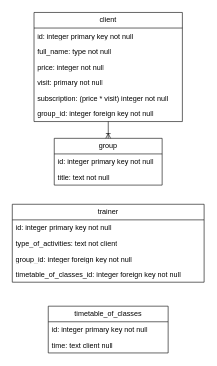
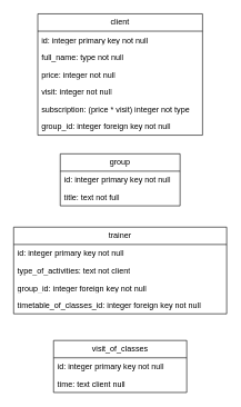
  <mxCell id="0" />
  <mxCell id="1" parent="0" />
  <mxCell id="2" value="trainer" style="swimlane;fontStyle=0;childLayout=stackLayout;horizontal=1;startSize=26;fillColor=none;horizontalStack=0;resizeParent=1;resizeParentMax=0;resizeLast=0;collapsible=1;marginBottom=0;whiteSpace=wrap;html=1;" parent="1" vertex="1"><mxGeometry x="20" y="340" width="320" height="130" as="geometry"><mxRectangle x="80" y="80" width="70" height="30" as="alternateBounds" /></mxGeometry></mxCell>
  <mxCell id="3" value="id: integer primary key not null" style="text;strokeColor=none;fillColor=none;align=left;verticalAlign=top;spacingLeft=4;spacingRight=4;overflow=hidden;rotatable=0;points=[[0,0.5],[1,0.5]];portConstraint=eastwest;whiteSpace=wrap;html=1;" parent="2" vertex="1"><mxGeometry y="26" width="320" height="26" as="geometry" /></mxCell>
  <mxCell id="4" value="type_of_activities: text not client" style="text;strokeColor=none;fillColor=none;align=left;verticalAlign=top;spacingLeft=4;spacingRight=4;overflow=hidden;rotatable=0;points=[[0,0.5],[1,0.5]];portConstraint=eastwest;whiteSpace=wrap;html=1;" parent="2" vertex="1"><mxGeometry y="52" width="320" height="26" as="geometry" /></mxCell>
  <mxCell id="5" value="group_id: integer foreign key not null" style="text;strokeColor=none;fillColor=none;align=left;verticalAlign=top;spacingLeft=4;spacingRight=4;overflow=hidden;rotatable=0;points=[[0,0.5],[1,0.5]];portConstraint=eastwest;whiteSpace=wrap;html=1;" parent="2" vertex="1"><mxGeometry y="78" width="320" height="26" as="geometry" /></mxCell>
  <mxCell id="6" value="timetable_of_classes_id: integer foreign key not null" style="text;strokeColor=none;fillColor=none;align=left;verticalAlign=top;spacingLeft=4;spacingRight=4;overflow=hidden;rotatable=0;points=[[0,0.5],[1,0.5]];portConstraint=eastwest;whiteSpace=wrap;html=1;spacing=2;" parent="2" vertex="1"><mxGeometry y="104" width="320" height="26" as="geometry" /></mxCell>
  <mxCell id="7" value="group" style="swimlane;fontStyle=0;childLayout=stackLayout;horizontal=1;startSize=26;fillColor=none;horizontalStack=0;resizeParent=1;resizeParentMax=0;resizeLast=0;collapsible=1;marginBottom=0;whiteSpace=wrap;html=1;" parent="1" vertex="1"><mxGeometry x="90" y="230" width="180" height="78" as="geometry" /></mxCell>
  <mxCell id="8" value="id: integer primary key not null" style="text;strokeColor=none;fillColor=none;align=left;verticalAlign=top;spacingLeft=4;spacingRight=4;overflow=hidden;rotatable=0;points=[[0,0.5],[1,0.5]];portConstraint=eastwest;whiteSpace=wrap;html=1;" parent="7" vertex="1"><mxGeometry y="26" width="180" height="26" as="geometry" /></mxCell>
- <mxCell id="9" value="title: text not null" style="text;strokeColor=none;fillColor=none;align=left;verticalAlign=top;spacingLeft=4;spacingRight=4;overflow=hidden;rotatable=0;points=[[0,0.5],[1,0.5]];portConstraint=eastwest;whiteSpace=wrap;html=1;" parent="7" vertex="1"><mxGeometry y="52" width="180" height="26" as="geometry" /></mxCell>
- <mxCell id="10" style="edgeStyle=orthogonalEdgeStyle;rounded=0;orthogonalLoop=1;jettySize=auto;html=1;endArrow=ERoneToMany;endFill=0;" parent="1" source="11" target="7" edge="1"><mxGeometry relative="1" as="geometry" /></mxCell>
+ <mxCell id="9" value="title: text not full" style="text;strokeColor=none;fillColor=none;align=left;verticalAlign=top;spacingLeft=4;spacingRight=4;overflow=hidden;rotatable=0;points=[[0,0.5],[1,0.5]];portConstraint=eastwest;whiteSpace=wrap;html=1;" parent="7" vertex="1"><mxGeometry y="52" width="180" height="26" as="geometry" /></mxCell>
  <mxCell id="11" value="client" style="swimlane;fontStyle=0;childLayout=stackLayout;horizontal=1;startSize=26;fillColor=none;horizontalStack=0;resizeParent=1;resizeParentMax=0;resizeLast=0;collapsible=1;marginBottom=0;whiteSpace=wrap;html=1;" parent="1" vertex="1"><mxGeometry x="56.25" y="20" width="247.5" height="182" as="geometry" /></mxCell>
  <mxCell id="12" value="id: integer primary key not null" style="text;strokeColor=none;fillColor=none;align=left;verticalAlign=top;spacingLeft=4;spacingRight=4;overflow=hidden;rotatable=0;points=[[0,0.5],[1,0.5]];portConstraint=eastwest;whiteSpace=wrap;html=1;" parent="11" vertex="1"><mxGeometry y="26" width="247.5" height="26" as="geometry" /></mxCell>
  <mxCell id="13" value="full_name: type not null" style="text;strokeColor=none;fillColor=none;align=left;verticalAlign=top;spacingLeft=4;spacingRight=4;overflow=hidden;rotatable=0;points=[[0,0.5],[1,0.5]];portConstraint=eastwest;whiteSpace=wrap;html=1;" parent="11" vertex="1"><mxGeometry y="52" width="247.5" height="26" as="geometry" /></mxCell>
  <mxCell id="14" value="price: integer not null" style="text;strokeColor=none;fillColor=none;align=left;verticalAlign=top;spacingLeft=4;spacingRight=4;overflow=hidden;rotatable=0;points=[[0,0.5],[1,0.5]];portConstraint=eastwest;whiteSpace=wrap;html=1;" parent="11" vertex="1"><mxGeometry y="78" width="247.5" height="26" as="geometry" /></mxCell>
- <mxCell id="15" value="visit: primary not null" style="text;strokeColor=none;fillColor=none;align=left;verticalAlign=top;spacingLeft=4;spacingRight=4;overflow=hidden;rotatable=0;points=[[0,0.5],[1,0.5]];portConstraint=eastwest;whiteSpace=wrap;html=1;" parent="11" vertex="1"><mxGeometry y="104" width="247.5" height="26" as="geometry" /></mxCell>
- <mxCell id="16" value="subscription: (price * visit) integer not null" style="text;strokeColor=none;fillColor=none;align=left;verticalAlign=top;spacingLeft=4;spacingRight=4;overflow=hidden;rotatable=0;points=[[0,0.5],[1,0.5]];portConstraint=eastwest;whiteSpace=wrap;html=1;" parent="11" vertex="1"><mxGeometry y="130" width="247.5" height="26" as="geometry" /></mxCell>
+ <mxCell id="15" value="visit: integer not null" style="text;strokeColor=none;fillColor=none;align=left;verticalAlign=top;spacingLeft=4;spacingRight=4;overflow=hidden;rotatable=0;points=[[0,0.5],[1,0.5]];portConstraint=eastwest;whiteSpace=wrap;html=1;" parent="11" vertex="1"><mxGeometry y="104" width="247.5" height="26" as="geometry" /></mxCell>
+ <mxCell id="16" value="subscription: (price * visit) integer not type" style="text;strokeColor=none;fillColor=none;align=left;verticalAlign=top;spacingLeft=4;spacingRight=4;overflow=hidden;rotatable=0;points=[[0,0.5],[1,0.5]];portConstraint=eastwest;whiteSpace=wrap;html=1;" parent="11" vertex="1"><mxGeometry y="130" width="247.5" height="26" as="geometry" /></mxCell>
  <mxCell id="17" value="group_id: integer foreign key not null" style="text;strokeColor=none;fillColor=none;align=left;verticalAlign=top;spacingLeft=4;spacingRight=4;overflow=hidden;rotatable=0;points=[[0,0.5],[1,0.5]];portConstraint=eastwest;whiteSpace=wrap;html=1;" parent="11" vertex="1"><mxGeometry y="156" width="247.5" height="26" as="geometry" /></mxCell>
- <mxCell id="18" value="timetable_of_classes" style="swimlane;fontStyle=0;childLayout=stackLayout;horizontal=1;startSize=26;fillColor=none;horizontalStack=0;resizeParent=1;resizeParentMax=0;resizeLast=0;collapsible=1;marginBottom=0;whiteSpace=wrap;html=1;" parent="1" vertex="1"><mxGeometry x="80" y="510" width="200" height="78" as="geometry" /></mxCell>
+ <mxCell id="18" value="visit_of_classes" style="swimlane;fontStyle=0;childLayout=stackLayout;horizontal=1;startSize=26;fillColor=none;horizontalStack=0;resizeParent=1;resizeParentMax=0;resizeLast=0;collapsible=1;marginBottom=0;whiteSpace=wrap;html=1;" parent="1" vertex="1"><mxGeometry x="80" y="510" width="200" height="78" as="geometry" /></mxCell>
  <mxCell id="19" value="id: integer primary key not null" style="text;strokeColor=none;fillColor=none;align=left;verticalAlign=top;spacingLeft=4;spacingRight=4;overflow=hidden;rotatable=0;points=[[0,0.5],[1,0.5]];portConstraint=eastwest;whiteSpace=wrap;html=1;" parent="18" vertex="1"><mxGeometry y="26" width="200" height="26" as="geometry" /></mxCell>
  <mxCell id="20" value="time: text client null" style="text;strokeColor=none;fillColor=none;align=left;verticalAlign=top;spacingLeft=4;spacingRight=4;overflow=hidden;rotatable=0;points=[[0,0.5],[1,0.5]];portConstraint=eastwest;whiteSpace=wrap;html=1;" parent="18" vertex="1"><mxGeometry y="52" width="200" height="26" as="geometry" /></mxCell>
